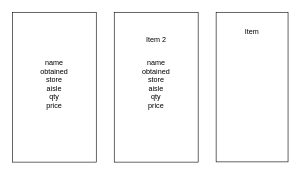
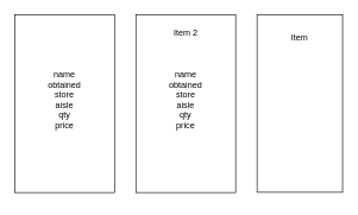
  <mxCell id="0" />
  <mxCell id="1" parent="0" />
  <mxCell id="2" value="" style="group" vertex="1" connectable="0" parent="1"><mxGeometry x="20" y="20" width="140" height="250" as="geometry" /></mxCell>
  <mxCell id="3" value="" style="rounded=0;whiteSpace=wrap;html=1;" vertex="1" parent="2"><mxGeometry width="140" height="250.0" as="geometry" /></mxCell>
  <mxCell id="4" value="name&lt;br&gt;obtained&lt;br&gt;store&lt;br&gt;aisle&lt;br&gt;qty&lt;br&gt;price" style="text;html=1;strokeColor=none;fillColor=none;align=center;verticalAlign=middle;whiteSpace=wrap;rounded=0;" vertex="1" parent="2"><mxGeometry x="40" y="104.167" width="60" height="31.25" as="geometry" /></mxCell>
  <mxCell id="5" value="" style="group" vertex="1" connectable="0" parent="1"><mxGeometry x="190" y="20" width="140" height="250" as="geometry" /></mxCell>
  <mxCell id="6" value="" style="rounded=0;whiteSpace=wrap;html=1;" vertex="1" parent="5"><mxGeometry width="140" height="250.0" as="geometry" /></mxCell>
  <mxCell id="7" value="name&lt;br&gt;obtained&lt;br&gt;store&lt;br&gt;aisle&lt;br&gt;qty&lt;br&gt;price" style="text;html=1;strokeColor=none;fillColor=none;align=center;verticalAlign=middle;whiteSpace=wrap;rounded=0;" vertex="1" parent="5"><mxGeometry x="40" y="104.167" width="60" height="31.25" as="geometry" /></mxCell>
- <mxCell id="8" value="Item 2" style="text;html=1;strokeColor=none;fillColor=none;align=center;verticalAlign=middle;whiteSpace=wrap;rounded=0;" vertex="1" parent="5"><mxGeometry x="40" y="30.417" width="60" height="31.25" as="geometry" /></mxCell>
+ <mxCell id="8" value="Item 2" style="text;html=1;strokeColor=none;fillColor=none;align=center;verticalAlign=middle;whiteSpace=wrap;rounded=0;" vertex="1" parent="5"><mxGeometry x="40" y="10.417" width="60" height="31.25" as="geometry" /></mxCell>
  <mxCell id="9" value="" style="group" vertex="1" connectable="0" parent="1"><mxGeometry x="360" y="20" width="120" height="260" as="geometry" /></mxCell>
  <mxCell id="10" value="" style="rounded=0;whiteSpace=wrap;html=1;" vertex="1" parent="9"><mxGeometry width="120" height="249.6" as="geometry" /></mxCell>
  <mxCell id="11" value="Item" style="text;html=1;strokeColor=none;fillColor=none;align=center;verticalAlign=middle;whiteSpace=wrap;rounded=0;" vertex="1" parent="9"><mxGeometry x="30" y="18.571" width="60" height="27.857" as="geometry" /></mxCell>
  <mxCell id="12" style="edgeStyle=orthogonalEdgeStyle;rounded=0;orthogonalLoop=1;jettySize=auto;html=1;exitX=0.5;exitY=1;exitDx=0;exitDy=0;" edge="1" parent="9" source="10" target="10"><mxGeometry relative="1" as="geometry" /></mxCell>
